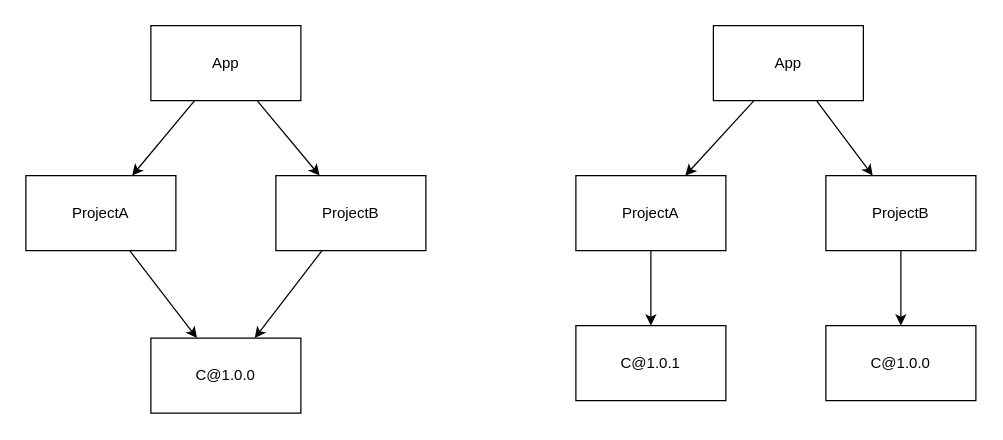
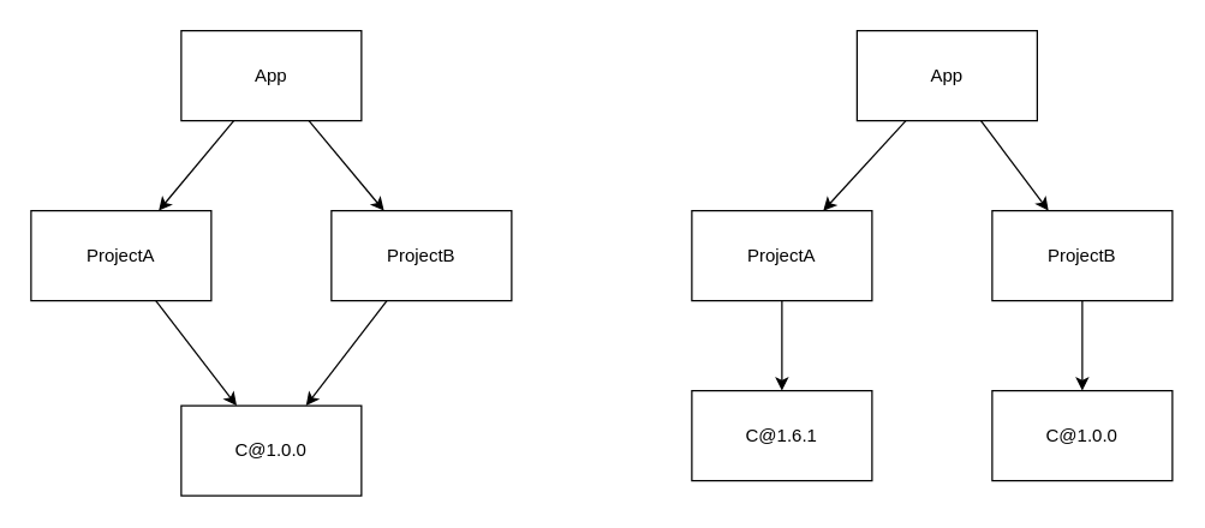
  <mxCell id="0" />
  <mxCell id="1" parent="0" />
  <mxCell id="2" value="ProjectA" style="rounded=0;whiteSpace=wrap;html=1;" vertex="1" parent="1"><mxGeometry x="20" y="140" width="120" height="60" as="geometry" /></mxCell>
  <mxCell id="3" value="ProjectB" style="rounded=0;whiteSpace=wrap;html=1;" vertex="1" parent="1"><mxGeometry x="220" y="140" width="120" height="60" as="geometry" /></mxCell>
  <mxCell id="4" value="App" style="rounded=0;whiteSpace=wrap;html=1;" vertex="1" parent="1"><mxGeometry x="120" y="20" width="120" height="60" as="geometry" /></mxCell>
  <mxCell id="5" value="C@1.0.0" style="rounded=0;whiteSpace=wrap;html=1;" vertex="1" parent="1"><mxGeometry x="120" y="270" width="120" height="60" as="geometry" /></mxCell>
  <mxCell id="6" value="ProjectA" style="rounded=0;whiteSpace=wrap;html=1;" vertex="1" parent="1"><mxGeometry x="460" y="140" width="120" height="60" as="geometry" /></mxCell>
  <mxCell id="7" value="ProjectB" style="rounded=0;whiteSpace=wrap;html=1;" vertex="1" parent="1"><mxGeometry x="660" y="140" width="120" height="60" as="geometry" /></mxCell>
- <mxCell id="8" value="C@1.0.1" style="rounded=0;whiteSpace=wrap;html=1;" vertex="1" parent="1"><mxGeometry x="460" y="260" width="120" height="60" as="geometry" /></mxCell>
+ <mxCell id="8" value="C@1.6.1" style="rounded=0;whiteSpace=wrap;html=1;" vertex="1" parent="1"><mxGeometry x="460" y="260" width="120" height="60" as="geometry" /></mxCell>
  <mxCell id="9" value="App" style="rounded=0;whiteSpace=wrap;html=1;" vertex="1" parent="1"><mxGeometry x="570" y="20" width="120" height="60" as="geometry" /></mxCell>
  <mxCell id="10" value="C@1.0.0" style="rounded=0;whiteSpace=wrap;html=1;" vertex="1" parent="1"><mxGeometry x="660" y="260" width="120" height="60" as="geometry" /></mxCell>
  <mxCell id="11" value="" style="endArrow=classic;html=1;rounded=0;" edge="1" parent="1" source="4" target="2"><mxGeometry width="50" height="50" relative="1" as="geometry"><mxPoint x="370" y="300" as="sourcePoint" /><mxPoint x="420" y="250" as="targetPoint" /></mxGeometry></mxCell>
  <mxCell id="12" value="" style="endArrow=classic;html=1;rounded=0;" edge="1" parent="1" source="4" target="3"><mxGeometry width="50" height="50" relative="1" as="geometry"><mxPoint x="180" y="90" as="sourcePoint" /><mxPoint x="120" y="150" as="targetPoint" /></mxGeometry></mxCell>
  <mxCell id="13" value="" style="endArrow=classic;html=1;rounded=0;" edge="1" parent="1" source="2" target="5"><mxGeometry width="50" height="50" relative="1" as="geometry"><mxPoint x="190" y="100" as="sourcePoint" /><mxPoint x="160" y="230" as="targetPoint" /></mxGeometry></mxCell>
  <mxCell id="14" value="" style="endArrow=classic;html=1;rounded=0;" edge="1" parent="1" source="3" target="5"><mxGeometry width="50" height="50" relative="1" as="geometry"><mxPoint x="200" y="110" as="sourcePoint" /><mxPoint x="140" y="170" as="targetPoint" /></mxGeometry></mxCell>
  <mxCell id="15" value="" style="endArrow=classic;html=1;rounded=0;" edge="1" parent="1" source="9" target="6"><mxGeometry width="50" height="50" relative="1" as="geometry"><mxPoint x="210" y="120" as="sourcePoint" /><mxPoint x="150" y="180" as="targetPoint" /></mxGeometry></mxCell>
  <mxCell id="16" value="" style="endArrow=classic;html=1;rounded=0;" edge="1" parent="1" source="9" target="7"><mxGeometry width="50" height="50" relative="1" as="geometry"><mxPoint x="220" y="130" as="sourcePoint" /><mxPoint x="160" y="190" as="targetPoint" /></mxGeometry></mxCell>
  <mxCell id="17" value="" style="endArrow=classic;html=1;rounded=0;" edge="1" parent="1" source="6" target="8"><mxGeometry width="50" height="50" relative="1" as="geometry"><mxPoint x="230" y="140" as="sourcePoint" /><mxPoint x="170" y="200" as="targetPoint" /></mxGeometry></mxCell>
  <mxCell id="18" value="" style="endArrow=classic;html=1;rounded=0;" edge="1" parent="1" source="7" target="10"><mxGeometry width="50" height="50" relative="1" as="geometry"><mxPoint x="240" y="150" as="sourcePoint" /><mxPoint x="180" y="210" as="targetPoint" /></mxGeometry></mxCell>
